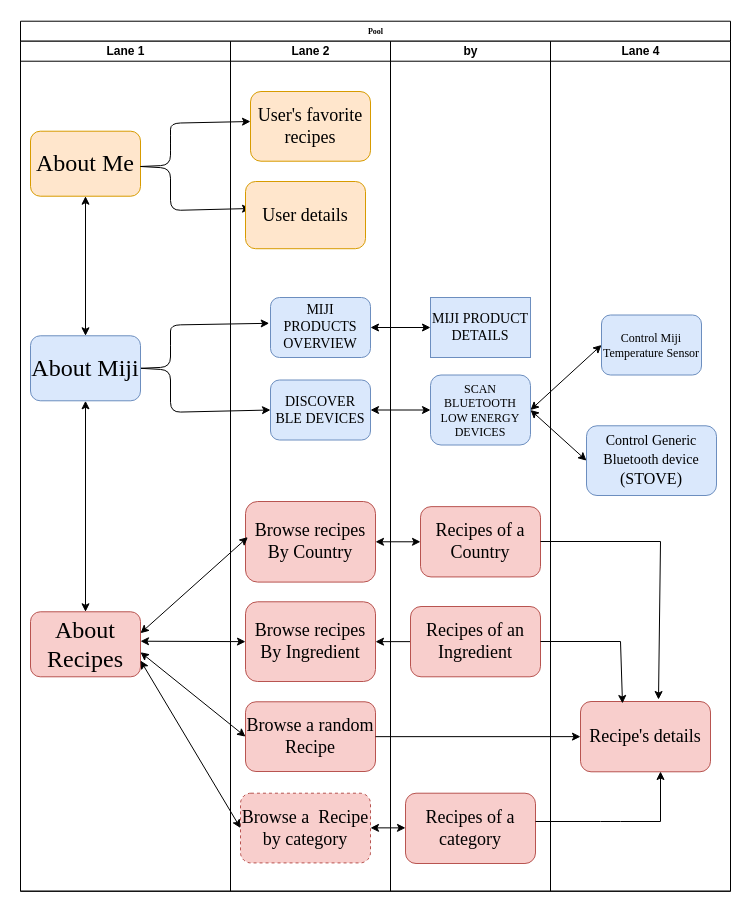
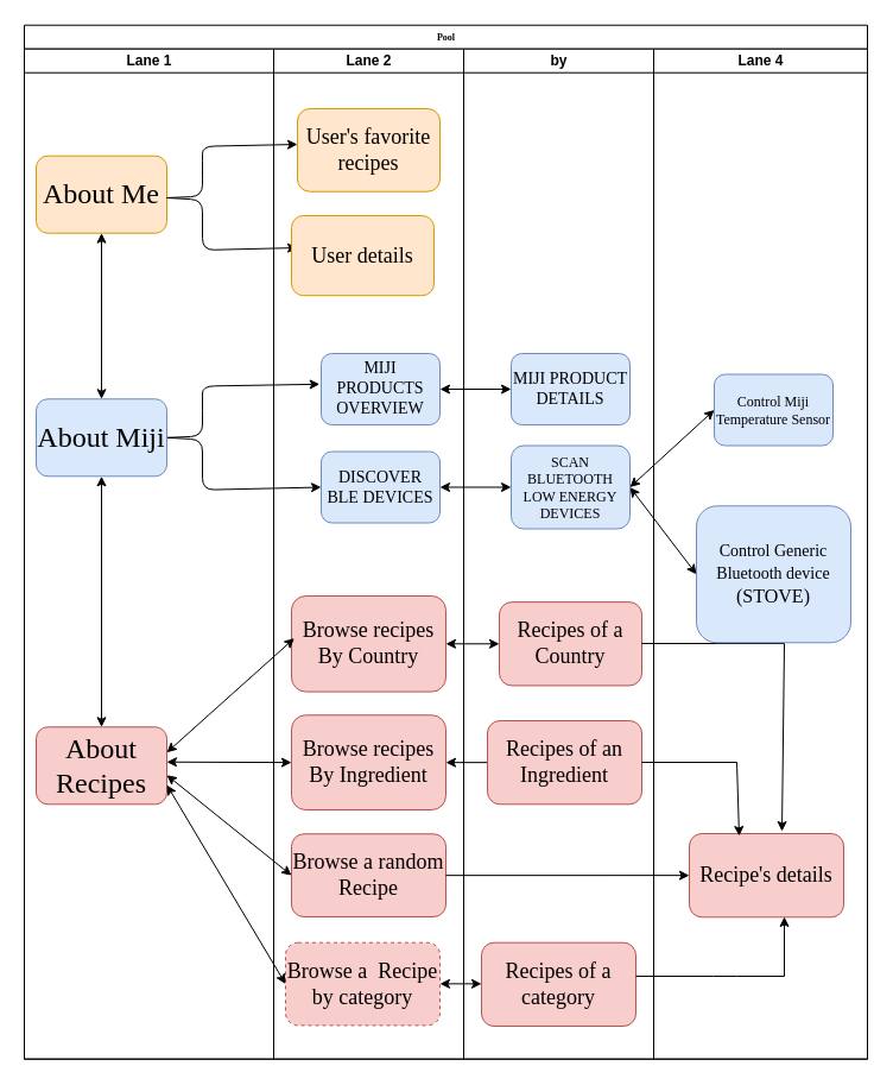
  <mxCell id="0" />
  <mxCell id="1" parent="0" />
  <mxCell id="2" value="Pool" style="swimlane;html=1;childLayout=stackLayout;startSize=20;rounded=0;shadow=0;labelBackgroundColor=none;strokeWidth=1;fontFamily=Verdana;fontSize=8;align=center;" parent="1" vertex="1"><mxGeometry x="20" y="20.71" width="710" height="870" as="geometry" /></mxCell>
  <mxCell id="3" value="" style="endArrow=classic;startArrow=classic;html=1;exitX=1;exitY=0.5;exitDx=0;exitDy=0;entryX=0;entryY=0.5;entryDx=0;entryDy=0;" parent="2" source="24" target="39" edge="1"><mxGeometry width="50" height="50" relative="1" as="geometry"><mxPoint x="331" y="320.79" as="sourcePoint" /><mxPoint x="381" y="270.79" as="targetPoint" /></mxGeometry></mxCell>
  <mxCell id="4" value="" style="endArrow=classic;html=1;exitX=1;exitY=0.5;exitDx=0;exitDy=0;entryX=-0.013;entryY=0.43;entryDx=0;entryDy=0;entryPerimeter=0;rounded=1;" parent="2" source="14" target="24" edge="1"><mxGeometry width="50" height="50" relative="1" as="geometry"><mxPoint x="130" y="348.29" as="sourcePoint" /><mxPoint x="190" y="295.79" as="targetPoint" /><Array as="points"><mxPoint x="150" y="345.79" /><mxPoint x="150" y="325.79" /><mxPoint x="150" y="303.79" /></Array></mxGeometry></mxCell>
  <mxCell id="5" value="" style="endArrow=classic;html=1;exitX=1;exitY=0.5;exitDx=0;exitDy=0;entryX=0;entryY=0.5;entryDx=0;entryDy=0;rounded=1;" parent="2" source="14" target="25" edge="1"><mxGeometry width="50" height="50" relative="1" as="geometry"><mxPoint x="130" y="348.29" as="sourcePoint" /><mxPoint x="218.7" y="314.09" as="targetPoint" /><Array as="points"><mxPoint x="150" y="348.79" /><mxPoint x="150" y="391.08" /></Array></mxGeometry></mxCell>
  <mxCell id="6" value="" style="endArrow=classic;startArrow=classic;html=1;exitX=1;exitY=0.5;exitDx=0;exitDy=0;entryX=0;entryY=0.5;entryDx=0;entryDy=0;" parent="2" source="25" target="38" edge="1"><mxGeometry width="50" height="50" relative="1" as="geometry"><mxPoint x="331" y="383.5" as="sourcePoint" /><mxPoint x="381" y="383.79" as="targetPoint" /></mxGeometry></mxCell>
  <mxCell id="7" value="" style="endArrow=classic;startArrow=classic;html=1;exitX=1;exitY=0.5;exitDx=0;exitDy=0;entryX=0;entryY=0.5;entryDx=0;entryDy=0;" parent="2" source="38" target="49" edge="1"><mxGeometry width="50" height="50" relative="1" as="geometry"><mxPoint x="481" y="383.5" as="sourcePoint" /><mxPoint x="531" y="383.5" as="targetPoint" /></mxGeometry></mxCell>
  <mxCell id="8" value="" style="endArrow=classic;startArrow=classic;html=1;entryX=0;entryY=0.5;entryDx=0;entryDy=0;exitX=1;exitY=0.5;exitDx=0;exitDy=0;" parent="2" source="38" target="48" edge="1"><mxGeometry width="50" height="50" relative="1" as="geometry"><mxPoint x="481" y="364.08" as="sourcePoint" /><mxPoint x="561" y="394.08" as="targetPoint" /></mxGeometry></mxCell>
  <mxCell id="9" value="Lane 1" style="swimlane;html=1;startSize=20;" parent="2" vertex="1"><mxGeometry y="20" width="210" height="850" as="geometry" /></mxCell>
  <mxCell id="10" value="&lt;font style=&quot;font-size: 24px&quot;&gt;About Me&lt;/font&gt;" style="rounded=1;whiteSpace=wrap;html=1;shadow=0;labelBackgroundColor=none;strokeWidth=1;fontFamily=Verdana;fontSize=8;align=center;fillColor=#ffe6cc;strokeColor=#d79b00;" parent="9" vertex="1"><mxGeometry x="10" y="90" width="110" height="65" as="geometry" /></mxCell>
  <mxCell id="11" value="" style="endArrow=classic;startArrow=classic;html=1;exitX=0.5;exitY=0;exitDx=0;exitDy=0;" parent="9" source="14" target="10" edge="1"><mxGeometry width="50" height="50" relative="1" as="geometry"><mxPoint x="50" y="210.29" as="sourcePoint" /><mxPoint x="100" y="160.29" as="targetPoint" /></mxGeometry></mxCell>
  <mxCell id="12" value="" style="endArrow=classic;startArrow=classic;html=1;entryX=0.5;entryY=1;entryDx=0;entryDy=0;exitX=0.5;exitY=0;exitDx=0;exitDy=0;" parent="9" source="13" target="14" edge="1"><mxGeometry width="50" height="50" relative="1" as="geometry"><mxPoint x="65" y="278.58" as="sourcePoint" /><mxPoint x="60" y="268.58" as="targetPoint" /></mxGeometry></mxCell>
  <mxCell id="13" value="&lt;font style=&quot;font-size: 24px&quot;&gt;About Recipes&lt;br&gt;&lt;/font&gt;" style="rounded=1;whiteSpace=wrap;html=1;shadow=0;labelBackgroundColor=none;strokeWidth=1;fontFamily=Verdana;fontSize=8;align=center;fillColor=#f8cecc;strokeColor=#b85450;" parent="9" vertex="1"><mxGeometry x="10" y="570.58" width="110" height="65" as="geometry" /></mxCell>
  <mxCell id="14" value="&lt;font style=&quot;font-size: 24px&quot;&gt;About Miji&lt;/font&gt;" style="rounded=1;whiteSpace=wrap;html=1;shadow=0;labelBackgroundColor=none;strokeWidth=1;fontFamily=Verdana;fontSize=8;align=center;fillColor=#dae8fc;strokeColor=#6c8ebf;" parent="9" vertex="1"><mxGeometry x="10" y="294.58" width="110" height="65" as="geometry" /></mxCell>
  <mxCell id="15" value="" style="endArrow=classic;html=1;exitX=1;exitY=0.5;exitDx=0;exitDy=0;rounded=1;" edge="1" parent="9"><mxGeometry width="50" height="50" relative="1" as="geometry"><mxPoint x="120" y="125.28" as="sourcePoint" /><mxPoint x="230" y="80.29" as="targetPoint" /><Array as="points"><mxPoint x="150" y="123.99" /><mxPoint x="150" y="103.99" /><mxPoint x="150" y="81.99" /></Array></mxGeometry></mxCell>
  <mxCell id="16" value="" style="endArrow=classic;html=1;exitX=1;exitY=0.5;exitDx=0;exitDy=0;rounded=1;" edge="1" parent="9"><mxGeometry width="50" height="50" relative="1" as="geometry"><mxPoint x="120" y="125.28" as="sourcePoint" /><mxPoint x="230" y="167.29" as="targetPoint" /><Array as="points"><mxPoint x="150" y="126.99" /><mxPoint x="150" y="169.28" /></Array></mxGeometry></mxCell>
  <mxCell id="17" value="Lane 2" style="swimlane;html=1;startSize=20;" parent="2" vertex="1"><mxGeometry x="210" y="20" width="160" height="850" as="geometry" /></mxCell>
  <mxCell id="18" value="&lt;font style=&quot;font-size: 18px&quot;&gt;User's favorite recipes&lt;/font&gt;" style="rounded=1;whiteSpace=wrap;html=1;shadow=0;labelBackgroundColor=none;strokeWidth=1;fontFamily=Verdana;fontSize=8;align=center;fillColor=#ffe6cc;strokeColor=#d79b00;" parent="17" vertex="1"><mxGeometry x="20" y="50.29" width="120" height="69.71" as="geometry" /></mxCell>
  <mxCell id="19" value="&lt;font style=&quot;font-size: 18px&quot;&gt;Browse a&amp;nbsp; Recipe by category&lt;/font&gt;" style="rounded=1;whiteSpace=wrap;html=1;shadow=0;labelBackgroundColor=none;strokeWidth=1;fontFamily=Verdana;fontSize=8;align=center;fillColor=#f8cecc;strokeColor=#b85450;dashed=1;" vertex="1" parent="17"><mxGeometry x="10" y="752.0" width="130" height="69.71" as="geometry" /></mxCell>
  <mxCell id="20" value="&lt;font style=&quot;font-size: 18px&quot;&gt;Browse recipes By Country&lt;/font&gt;" style="rounded=1;whiteSpace=wrap;html=1;shadow=0;labelBackgroundColor=none;strokeWidth=1;fontFamily=Verdana;fontSize=8;align=center;fillColor=#f8cecc;strokeColor=#b85450;" parent="17" vertex="1"><mxGeometry x="15" y="460.29" width="130" height="80.58" as="geometry" /></mxCell>
  <mxCell id="21" value="&lt;font style=&quot;font-size: 18px&quot;&gt;Browse recipes By Ingredient&lt;/font&gt;" style="rounded=1;whiteSpace=wrap;html=1;shadow=0;labelBackgroundColor=none;strokeWidth=1;fontFamily=Verdana;fontSize=8;align=center;fillColor=#f8cecc;strokeColor=#b85450;" parent="17" vertex="1"><mxGeometry x="15" y="560.58" width="130" height="79.71" as="geometry" /></mxCell>
  <mxCell id="22" value="&lt;font style=&quot;font-size: 18px&quot;&gt;Browse a random Recipe&lt;/font&gt;" style="rounded=1;whiteSpace=wrap;html=1;shadow=0;labelBackgroundColor=none;strokeWidth=1;fontFamily=Verdana;fontSize=8;align=center;fillColor=#f8cecc;strokeColor=#b85450;" parent="17" vertex="1"><mxGeometry x="15" y="660.58" width="130" height="69.71" as="geometry" /></mxCell>
  <mxCell id="23" value="&lt;font style=&quot;font-size: 18px&quot;&gt;User details&lt;/font&gt;" style="rounded=1;whiteSpace=wrap;html=1;shadow=0;labelBackgroundColor=none;strokeWidth=1;fontFamily=Verdana;fontSize=8;align=center;fillColor=#ffe6cc;strokeColor=#d79b00;" parent="17" vertex="1"><mxGeometry x="15" y="140.29" width="120" height="67.21" as="geometry" /></mxCell>
  <mxCell id="24" value="&lt;font style=&quot;font-size: 14px&quot;&gt;MIJI PRODUCTS OVERVIEW&lt;/font&gt;" style="rounded=1;whiteSpace=wrap;html=1;shadow=0;labelBackgroundColor=none;strokeWidth=1;fontFamily=Verdana;fontSize=8;align=center;fillColor=#dae8fc;strokeColor=#6c8ebf;" parent="17" vertex="1"><mxGeometry x="40" y="256.29" width="100" height="60" as="geometry" /></mxCell>
  <mxCell id="25" value="&lt;font style=&quot;font-size: 14px&quot;&gt;DISCOVER BLE DEVICES&lt;/font&gt;" style="rounded=1;whiteSpace=wrap;html=1;shadow=0;labelBackgroundColor=none;strokeWidth=1;fontFamily=Verdana;fontSize=8;align=center;fillColor=#dae8fc;strokeColor=#6c8ebf;" parent="17" vertex="1"><mxGeometry x="40" y="338.79" width="100" height="60" as="geometry" /></mxCell>
  <mxCell id="26" value="" style="endArrow=classic;startArrow=classic;html=1;entryX=0.018;entryY=0.442;entryDx=0;entryDy=0;entryPerimeter=0;" parent="2" target="20" edge="1"><mxGeometry width="50" height="50" relative="1" as="geometry"><mxPoint x="120" y="612" as="sourcePoint" /><mxPoint x="170" y="570.58" as="targetPoint" /><Array as="points"><mxPoint x="120" y="612" /></Array></mxGeometry></mxCell>
  <mxCell id="27" value="" style="endArrow=classic;startArrow=classic;html=1;entryX=0;entryY=0.5;entryDx=0;entryDy=0;exitX=1;exitY=0.622;exitDx=0;exitDy=0;exitPerimeter=0;" parent="2" source="13" target="22" edge="1"><mxGeometry width="50" height="50" relative="1" as="geometry"><mxPoint x="60" y="750.58" as="sourcePoint" /><mxPoint x="110" y="700.58" as="targetPoint" /></mxGeometry></mxCell>
  <mxCell id="28" value="" style="endArrow=classic;startArrow=classic;html=1;entryX=0;entryY=0.5;entryDx=0;entryDy=0;" parent="2" target="21" edge="1"><mxGeometry width="50" height="50" relative="1" as="geometry"><mxPoint x="120" y="620" as="sourcePoint" /><mxPoint x="110" y="700.58" as="targetPoint" /></mxGeometry></mxCell>
  <mxCell id="29" value="" style="endArrow=classic;startArrow=classic;html=1;entryX=0;entryY=0.5;entryDx=0;entryDy=0;exitX=1;exitY=0.5;exitDx=0;exitDy=0;" parent="2" source="20" target="35" edge="1"><mxGeometry width="50" height="50" relative="1" as="geometry"><mxPoint y="900.58" as="sourcePoint" /><mxPoint x="50" y="850.58" as="targetPoint" /></mxGeometry></mxCell>
  <mxCell id="30" value="" style="endArrow=none;startArrow=classic;html=1;entryX=0;entryY=0.5;entryDx=0;entryDy=0;exitX=1;exitY=0.5;exitDx=0;exitDy=0;" parent="2" source="21" target="36" edge="1"><mxGeometry width="50" height="50" relative="1" as="geometry"><mxPoint y="900.58" as="sourcePoint" /><mxPoint x="50" y="850.58" as="targetPoint" /></mxGeometry></mxCell>
  <mxCell id="31" value="" style="endArrow=classic;startArrow=classic;html=1;entryX=1;entryY=0.75;entryDx=0;entryDy=0;exitX=0;exitY=0.5;exitDx=0;exitDy=0;" edge="1" parent="2" source="19" target="13"><mxGeometry width="50" height="50" relative="1" as="geometry"><mxPoint x="300" y="762" as="sourcePoint" /><mxPoint x="350" y="712" as="targetPoint" /></mxGeometry></mxCell>
  <mxCell id="32" value="by" style="swimlane;html=1;startSize=20;" parent="2" vertex="1"><mxGeometry x="370" y="20" width="160" height="850" as="geometry" /></mxCell>
  <mxCell id="33" value="" style="endArrow=classic;startArrow=classic;html=1;entryX=0;entryY=0.5;entryDx=0;entryDy=0;exitX=1;exitY=0.5;exitDx=0;exitDy=0;" edge="1" parent="32"><mxGeometry width="50" height="50" relative="1" as="geometry"><mxPoint x="-20" y="786.645" as="sourcePoint" /><mxPoint x="15" y="786.645" as="targetPoint" /></mxGeometry></mxCell>
  <mxCell id="34" value="&lt;font style=&quot;font-size: 18px&quot;&gt;Recipes of a category&lt;/font&gt;" style="rounded=1;whiteSpace=wrap;html=1;shadow=0;labelBackgroundColor=none;strokeWidth=1;fontFamily=Verdana;fontSize=8;align=center;fillColor=#f8cecc;strokeColor=#b85450;" vertex="1" parent="32"><mxGeometry x="15" y="752.0" width="130" height="70.29" as="geometry" /></mxCell>
  <mxCell id="35" value="&lt;font style=&quot;font-size: 18px&quot;&gt;Recipes of a Country&lt;br&gt;&lt;/font&gt;" style="rounded=1;whiteSpace=wrap;html=1;shadow=0;labelBackgroundColor=none;strokeWidth=1;fontFamily=Verdana;fontSize=8;align=center;fillColor=#f8cecc;strokeColor=#b85450;" parent="32" vertex="1"><mxGeometry x="30" y="465.43" width="120" height="70.29" as="geometry" /></mxCell>
  <mxCell id="36" value="&lt;font style=&quot;font-size: 18px&quot;&gt;Recipes of an Ingredient&lt;br&gt;&lt;/font&gt;" style="rounded=1;whiteSpace=wrap;html=1;shadow=0;labelBackgroundColor=none;strokeWidth=1;fontFamily=Verdana;fontSize=8;align=center;fillColor=#f8cecc;strokeColor=#b85450;" parent="32" vertex="1"><mxGeometry x="20" y="565.29" width="130" height="70.29" as="geometry" /></mxCell>
  <mxCell id="37" value="" style="endArrow=none;html=1;" edge="1" parent="32"><mxGeometry width="50" height="50" relative="1" as="geometry"><mxPoint x="145" y="780.29" as="sourcePoint" /><mxPoint x="270" y="780.29" as="targetPoint" /><Array as="points"><mxPoint x="220" y="780.29" /></Array></mxGeometry></mxCell>
  <mxCell id="38" value="&lt;font style=&quot;font-size: 12px&quot;&gt;SCAN BLUETOOTH LOW ENERGY DEVICES&lt;/font&gt;" style="rounded=1;whiteSpace=wrap;html=1;shadow=0;labelBackgroundColor=none;strokeWidth=1;fontFamily=Verdana;fontSize=8;align=center;fillColor=#dae8fc;strokeColor=#6c8ebf;" parent="32" vertex="1"><mxGeometry x="40" y="333.79" width="100" height="70" as="geometry" /></mxCell>
- <mxCell id="39" value="&lt;div&gt;&lt;font style=&quot;font-size: 14px&quot;&gt;MIJI PRODUCT&lt;/font&gt;&lt;/div&gt;&lt;div&gt;&lt;font style=&quot;font-size: 14px&quot;&gt;DETAILS&lt;br&gt;&lt;/font&gt;&lt;/div&gt;" style="whiteSpace=wrap;html=1;shadow=0;labelBackgroundColor=none;strokeWidth=1;fontFamily=Verdana;fontSize=8;align=center;fillColor=#dae8fc;strokeColor=#6c8ebf;rounded=0;" parent="32" vertex="1"><mxGeometry x="40" y="256.29" width="100" height="60" as="geometry" /></mxCell>
+ <mxCell id="39" value="&lt;div&gt;&lt;font style=&quot;font-size: 14px&quot;&gt;MIJI PRODUCT&lt;/font&gt;&lt;/div&gt;&lt;div&gt;&lt;font style=&quot;font-size: 14px&quot;&gt;DETAILS&lt;br&gt;&lt;/font&gt;&lt;/div&gt;" style="rounded=1;whiteSpace=wrap;html=1;shadow=0;labelBackgroundColor=none;strokeWidth=1;fontFamily=Verdana;fontSize=8;align=center;fillColor=#dae8fc;strokeColor=#6c8ebf;" parent="32" vertex="1"><mxGeometry x="40" y="256.29" width="100" height="60" as="geometry" /></mxCell>
  <mxCell id="40" value="Lane 4" style="swimlane;html=1;startSize=20;" parent="2" vertex="1"><mxGeometry x="530" y="20" width="180" height="850" as="geometry" /></mxCell>
  <mxCell id="41" style="edgeStyle=orthogonalEdgeStyle;rounded=1;html=1;labelBackgroundColor=none;startArrow=none;startFill=0;startSize=5;endArrow=classicThin;endFill=1;endSize=5;jettySize=auto;orthogonalLoop=1;strokeColor=#000000;strokeWidth=1;fontFamily=Verdana;fontSize=8;fontColor=#000000;" parent="40" edge="1"><mxGeometry relative="1" as="geometry"><mxPoint x="79.833" y="300" as="sourcePoint" /></mxGeometry></mxCell>
  <mxCell id="42" style="edgeStyle=orthogonalEdgeStyle;rounded=1;html=1;labelBackgroundColor=none;startArrow=none;startFill=0;startSize=5;endArrow=classicThin;endFill=1;endSize=5;jettySize=auto;orthogonalLoop=1;strokeWidth=1;fontFamily=Verdana;fontSize=8" parent="40" edge="1"><mxGeometry relative="1" as="geometry"><mxPoint x="79.833" y="379.875" as="sourcePoint" /></mxGeometry></mxCell>
  <mxCell id="43" value="" style="endArrow=none;html=1;exitX=1;exitY=0.5;exitDx=0;exitDy=0;" edge="1" parent="40"><mxGeometry width="50" height="50" relative="1" as="geometry"><mxPoint x="-10" y="500.295" as="sourcePoint" /><mxPoint x="110" y="500.29" as="targetPoint" /></mxGeometry></mxCell>
  <mxCell id="44" value="" style="endArrow=none;html=1;exitX=1;exitY=0.5;exitDx=0;exitDy=0;" edge="1" parent="40"><mxGeometry width="50" height="50" relative="1" as="geometry"><mxPoint x="-10" y="600.295" as="sourcePoint" /><mxPoint x="70" y="600.29" as="targetPoint" /></mxGeometry></mxCell>
  <mxCell id="45" value="&lt;font style=&quot;font-size: 18px&quot;&gt;Recipe's details&lt;br&gt;&lt;/font&gt;" style="rounded=1;whiteSpace=wrap;html=1;shadow=0;labelBackgroundColor=none;strokeWidth=1;fontFamily=Verdana;fontSize=8;align=center;fillColor=#f8cecc;strokeColor=#b85450;" vertex="1" parent="40"><mxGeometry x="30" y="660.29" width="130" height="70.29" as="geometry" /></mxCell>
  <mxCell id="46" value="" style="endArrow=classic;html=1;entryX=0.323;entryY=0.028;entryDx=0;entryDy=0;entryPerimeter=0;" edge="1" parent="40" target="45"><mxGeometry width="50" height="50" relative="1" as="geometry"><mxPoint x="70" y="600.29" as="sourcePoint" /><mxPoint x="140" y="570.29" as="targetPoint" /></mxGeometry></mxCell>
  <mxCell id="47" value="" style="endArrow=classic;html=1;" edge="1" parent="40"><mxGeometry width="50" height="50" relative="1" as="geometry"><mxPoint x="110" y="780.29" as="sourcePoint" /><mxPoint x="110" y="730.29" as="targetPoint" /></mxGeometry></mxCell>
  <mxCell id="48" value="&lt;font style=&quot;font-size: 12px&quot;&gt;Control Miji Temperature Sensor&lt;/font&gt;" style="rounded=1;whiteSpace=wrap;html=1;shadow=0;labelBackgroundColor=none;strokeWidth=1;fontFamily=Verdana;fontSize=8;align=center;fillColor=#dae8fc;strokeColor=#6c8ebf;" parent="40" vertex="1"><mxGeometry x="51" y="273.79" width="100" height="60" as="geometry" /></mxCell>
- <mxCell id="49" value="&lt;font style=&quot;font-size: 14px&quot;&gt;Control Generic Bluetooth device&lt;/font&gt;&lt;font size=&quot;3&quot;&gt; (STOVE)&lt;/font&gt;" style="rounded=1;whiteSpace=wrap;html=1;shadow=0;labelBackgroundColor=none;strokeWidth=1;fontFamily=Verdana;fontSize=8;align=center;fillColor=#dae8fc;strokeColor=#6c8ebf;" parent="40" vertex="1"><mxGeometry x="36" y="384.58" width="130" height="69.71" as="geometry" /></mxCell>
+ <mxCell id="49" value="&lt;font style=&quot;font-size: 14px&quot;&gt;Control Generic Bluetooth device&lt;/font&gt;&lt;font size=&quot;3&quot;&gt; (STOVE)&lt;/font&gt;" style="rounded=1;whiteSpace=wrap;html=1;shadow=0;labelBackgroundColor=none;strokeWidth=1;fontFamily=Verdana;fontSize=8;align=center;fillColor=#dae8fc;strokeColor=#6c8ebf;" parent="40" vertex="1"><mxGeometry x="36" y="384.58" width="130" height="115" as="geometry" /></mxCell>
  <mxCell id="50" value="" style="endArrow=classic;html=1;entryX=0;entryY=0.5;entryDx=0;entryDy=0;exitX=1;exitY=0.5;exitDx=0;exitDy=0;" edge="1" parent="2" source="22" target="45"><mxGeometry width="50" height="50" relative="1" as="geometry"><mxPoint x="400" y="715.29" as="sourcePoint" /><mxPoint x="485" y="690.29" as="targetPoint" /></mxGeometry></mxCell>
  <mxCell id="51" value="" style="endArrow=classic;html=1;entryX=0.6;entryY=-0.028;entryDx=0;entryDy=0;entryPerimeter=0;" edge="1" parent="1" target="45"><mxGeometry width="50" height="50" relative="1" as="geometry"><mxPoint x="660" y="541" as="sourcePoint" /><mxPoint x="631.99" y="712.968" as="targetPoint" /></mxGeometry></mxCell>
